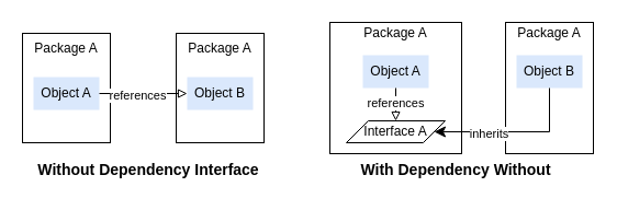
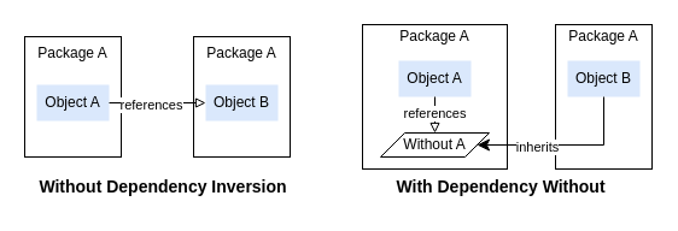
  <mxCell id="0" />
  <mxCell id="1" parent="0" />
  <mxCell id="2" value="&lt;div style=&quot;text-align: left;&quot;&gt;&lt;span style=&quot;background-color: initial;&quot;&gt;Package A&lt;/span&gt;&lt;/div&gt;&lt;div&gt;&lt;br&gt;&lt;/div&gt;&lt;div&gt;&lt;br&gt;&lt;/div&gt;&lt;div&gt;&lt;br&gt;&lt;/div&gt;&lt;div&gt;&lt;br&gt;&lt;/div&gt;&lt;div&gt;&lt;br&gt;&lt;/div&gt;" style="rounded=0;whiteSpace=wrap;html=1;" vertex="1" parent="1"><mxGeometry x="20" y="30" width="80" height="100" as="geometry" /></mxCell>
  <mxCell id="3" value="Object A" style="text;html=1;align=center;verticalAlign=middle;whiteSpace=wrap;rounded=0;fillColor=#dae8fc;strokeColor=none;" vertex="1" parent="1"><mxGeometry x="30" y="70" width="60" height="30" as="geometry" /></mxCell>
  <mxCell id="4" value="&lt;div style=&quot;text-align: left;&quot;&gt;&lt;span style=&quot;background-color: initial;&quot;&gt;Package A&lt;/span&gt;&lt;/div&gt;&lt;div&gt;&lt;br&gt;&lt;/div&gt;&lt;div&gt;&lt;br&gt;&lt;/div&gt;&lt;div&gt;&lt;br&gt;&lt;/div&gt;&lt;div&gt;&lt;br&gt;&lt;/div&gt;&lt;div&gt;&lt;br&gt;&lt;/div&gt;" style="rounded=0;whiteSpace=wrap;html=1;" vertex="1" parent="1"><mxGeometry x="160" y="30" width="80" height="100" as="geometry" /></mxCell>
  <mxCell id="5" value="Object B" style="text;html=1;align=center;verticalAlign=middle;whiteSpace=wrap;rounded=0;fillColor=#dae8fc;strokeColor=none;" vertex="1" parent="1"><mxGeometry x="170" y="70" width="60" height="30" as="geometry" /></mxCell>
  <mxCell id="6" value="&lt;div style=&quot;text-align: left;&quot;&gt;&lt;span style=&quot;background-color: initial;&quot;&gt;Package A&lt;/span&gt;&lt;/div&gt;&lt;div&gt;&lt;br&gt;&lt;/div&gt;&lt;div&gt;&lt;br&gt;&lt;/div&gt;&lt;div&gt;&lt;br&gt;&lt;/div&gt;&lt;div&gt;&lt;br&gt;&lt;/div&gt;&lt;div&gt;&lt;br&gt;&lt;/div&gt;&lt;div&gt;&lt;br&gt;&lt;/div&gt;&lt;div&gt;&lt;br&gt;&lt;/div&gt;" style="rounded=0;whiteSpace=wrap;html=1;" vertex="1" parent="1"><mxGeometry x="300" y="20" width="120" height="120" as="geometry" /></mxCell>
  <mxCell id="7" value="Object A" style="text;html=1;align=center;verticalAlign=middle;whiteSpace=wrap;rounded=0;fillColor=#dae8fc;strokeColor=none;" vertex="1" parent="1"><mxGeometry x="330" y="50" width="60" height="30" as="geometry" /></mxCell>
  <mxCell id="8" value="&lt;div style=&quot;text-align: left;&quot;&gt;&lt;span style=&quot;background-color: initial;&quot;&gt;Package A&lt;/span&gt;&lt;/div&gt;&lt;div&gt;&lt;br&gt;&lt;/div&gt;&lt;div&gt;&lt;br&gt;&lt;/div&gt;&lt;div&gt;&lt;br&gt;&lt;/div&gt;&lt;div&gt;&lt;br&gt;&lt;/div&gt;&lt;div&gt;&lt;br&gt;&lt;/div&gt;&lt;div&gt;&lt;br&gt;&lt;/div&gt;&lt;div&gt;&lt;br&gt;&lt;/div&gt;" style="rounded=0;whiteSpace=wrap;html=1;" vertex="1" parent="1"><mxGeometry x="460" y="20" width="80" height="120" as="geometry" /></mxCell>
  <mxCell id="9" value="Object B" style="text;html=1;align=center;verticalAlign=middle;whiteSpace=wrap;rounded=0;fillColor=#dae8fc;strokeColor=none;" vertex="1" parent="1"><mxGeometry x="470" y="50" width="60" height="30" as="geometry" /></mxCell>
- <mxCell id="10" value="Interface A" style="shape=parallelogram;perimeter=parallelogramPerimeter;whiteSpace=wrap;html=1;fixedSize=1;" vertex="1" parent="1"><mxGeometry x="315" y="110" width="90" height="20" as="geometry" /></mxCell>
+ <mxCell id="10" value="Without A" style="shape=parallelogram;perimeter=parallelogramPerimeter;whiteSpace=wrap;html=1;fixedSize=1;" vertex="1" parent="1"><mxGeometry x="315" y="110" width="90" height="20" as="geometry" /></mxCell>
  <mxCell id="11" value="" style="endArrow=none;html=1;rounded=0;endFill=0;startArrow=block;startFill=0;entryX=1;entryY=0.5;entryDx=0;entryDy=0;exitX=0;exitY=0.5;exitDx=0;exitDy=0;" edge="1" parent="1" source="5" target="3"><mxGeometry width="50" height="50" relative="1" as="geometry"><mxPoint x="120" y="240" as="sourcePoint" /><mxPoint x="170" y="190" as="targetPoint" /></mxGeometry></mxCell>
  <mxCell id="12" value="references" style="edgeLabel;html=1;align=center;verticalAlign=middle;resizable=0;points=[];" vertex="1" connectable="0" parent="11"><mxGeometry x="0.154" y="1" relative="1" as="geometry"><mxPoint as="offset" /></mxGeometry></mxCell>
  <mxCell id="13" value="" style="endArrow=none;html=1;rounded=0;endFill=0;startArrow=block;startFill=0;entryX=0.5;entryY=1;entryDx=0;entryDy=0;exitX=0.5;exitY=0;exitDx=0;exitDy=0;" edge="1" parent="1" source="10" target="7"><mxGeometry width="50" height="50" relative="1" as="geometry"><mxPoint x="200" y="85" as="sourcePoint" /><mxPoint x="110" y="85" as="targetPoint" /></mxGeometry></mxCell>
  <mxCell id="14" value="references" style="edgeLabel;html=1;align=center;verticalAlign=middle;resizable=0;points=[];" vertex="1" connectable="0" parent="13"><mxGeometry x="0.154" y="1" relative="1" as="geometry"><mxPoint as="offset" /></mxGeometry></mxCell>
  <mxCell id="15" value="" style="edgeStyle=segmentEdgeStyle;endArrow=classic;html=1;curved=0;rounded=0;endSize=8;startSize=8;exitX=0.5;exitY=1;exitDx=0;exitDy=0;entryX=1;entryY=0.5;entryDx=0;entryDy=0;" edge="1" parent="1" source="9" target="10"><mxGeometry width="50" height="50" relative="1" as="geometry"><mxPoint x="490" y="220" as="sourcePoint" /><mxPoint x="550" y="230" as="targetPoint" /><Array as="points"><mxPoint x="500" y="120" /></Array></mxGeometry></mxCell>
  <mxCell id="16" value="inherits" style="edgeLabel;html=1;align=center;verticalAlign=middle;resizable=0;points=[];" vertex="1" connectable="0" parent="15"><mxGeometry x="0.319" y="1" relative="1" as="geometry"><mxPoint as="offset" /></mxGeometry></mxCell>
- <mxCell id="17" value="Without Dependency Interface" style="text;html=1;align=center;verticalAlign=middle;whiteSpace=wrap;rounded=0;fontSize=14;fontStyle=1" vertex="1" parent="1"><mxGeometry x="20" y="140" width="230" height="30" as="geometry" /></mxCell>
+ <mxCell id="17" value="Without Dependency Inversion" style="text;html=1;align=center;verticalAlign=middle;whiteSpace=wrap;rounded=0;fontSize=14;fontStyle=1" vertex="1" parent="1"><mxGeometry x="20" y="140" width="230" height="30" as="geometry" /></mxCell>
  <mxCell id="18" value="With Dependency Without" style="text;html=1;align=center;verticalAlign=middle;whiteSpace=wrap;rounded=0;fontSize=14;fontStyle=1" vertex="1" parent="1"><mxGeometry x="300" y="140" width="230" height="30" as="geometry" /></mxCell>
